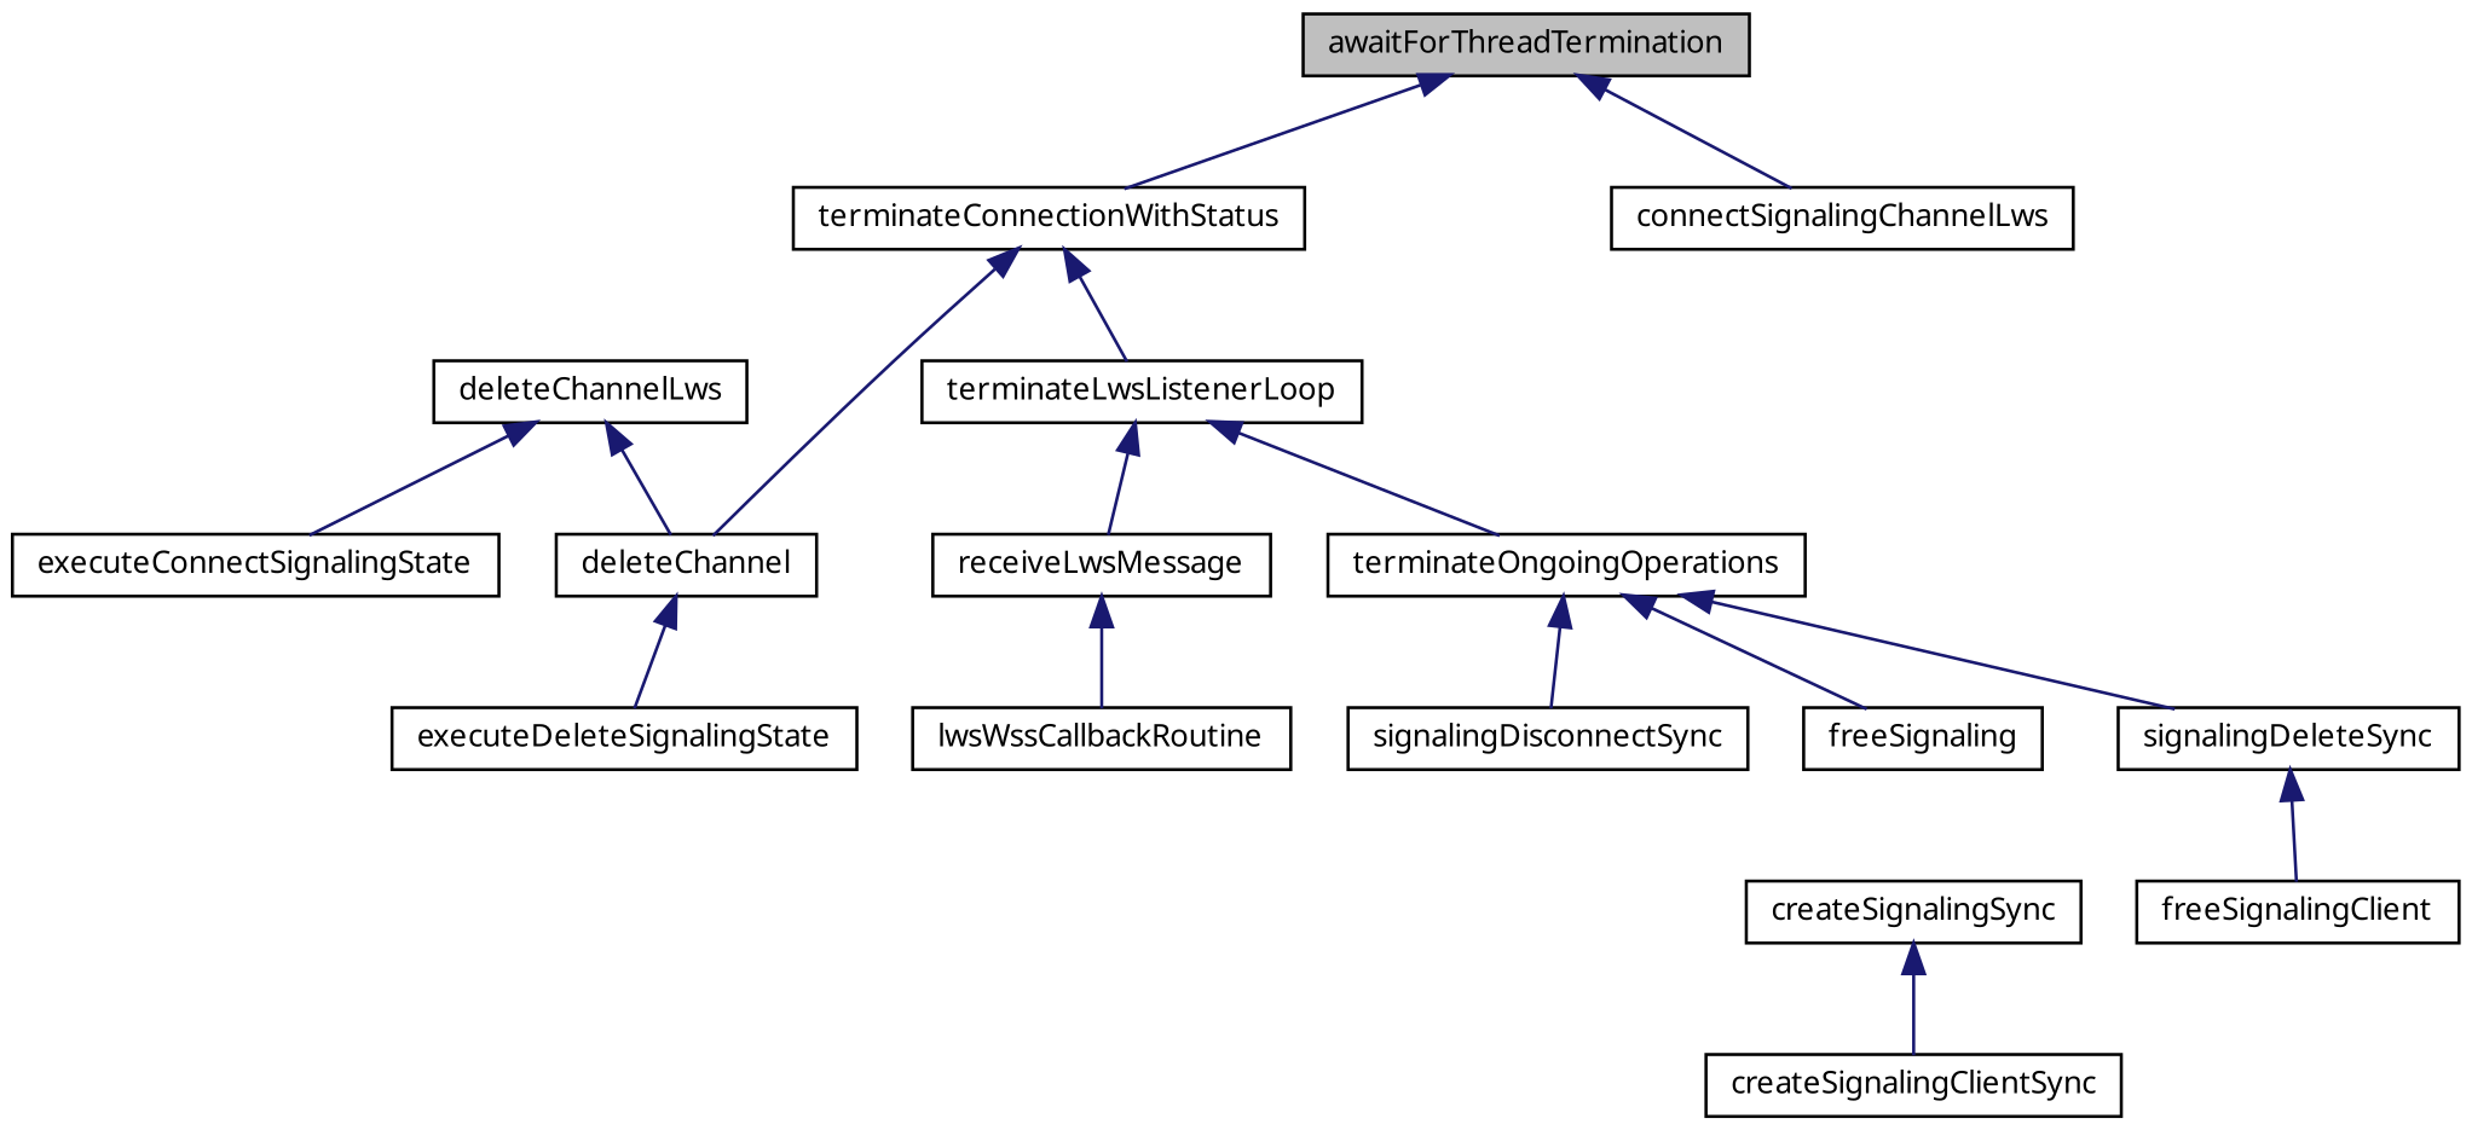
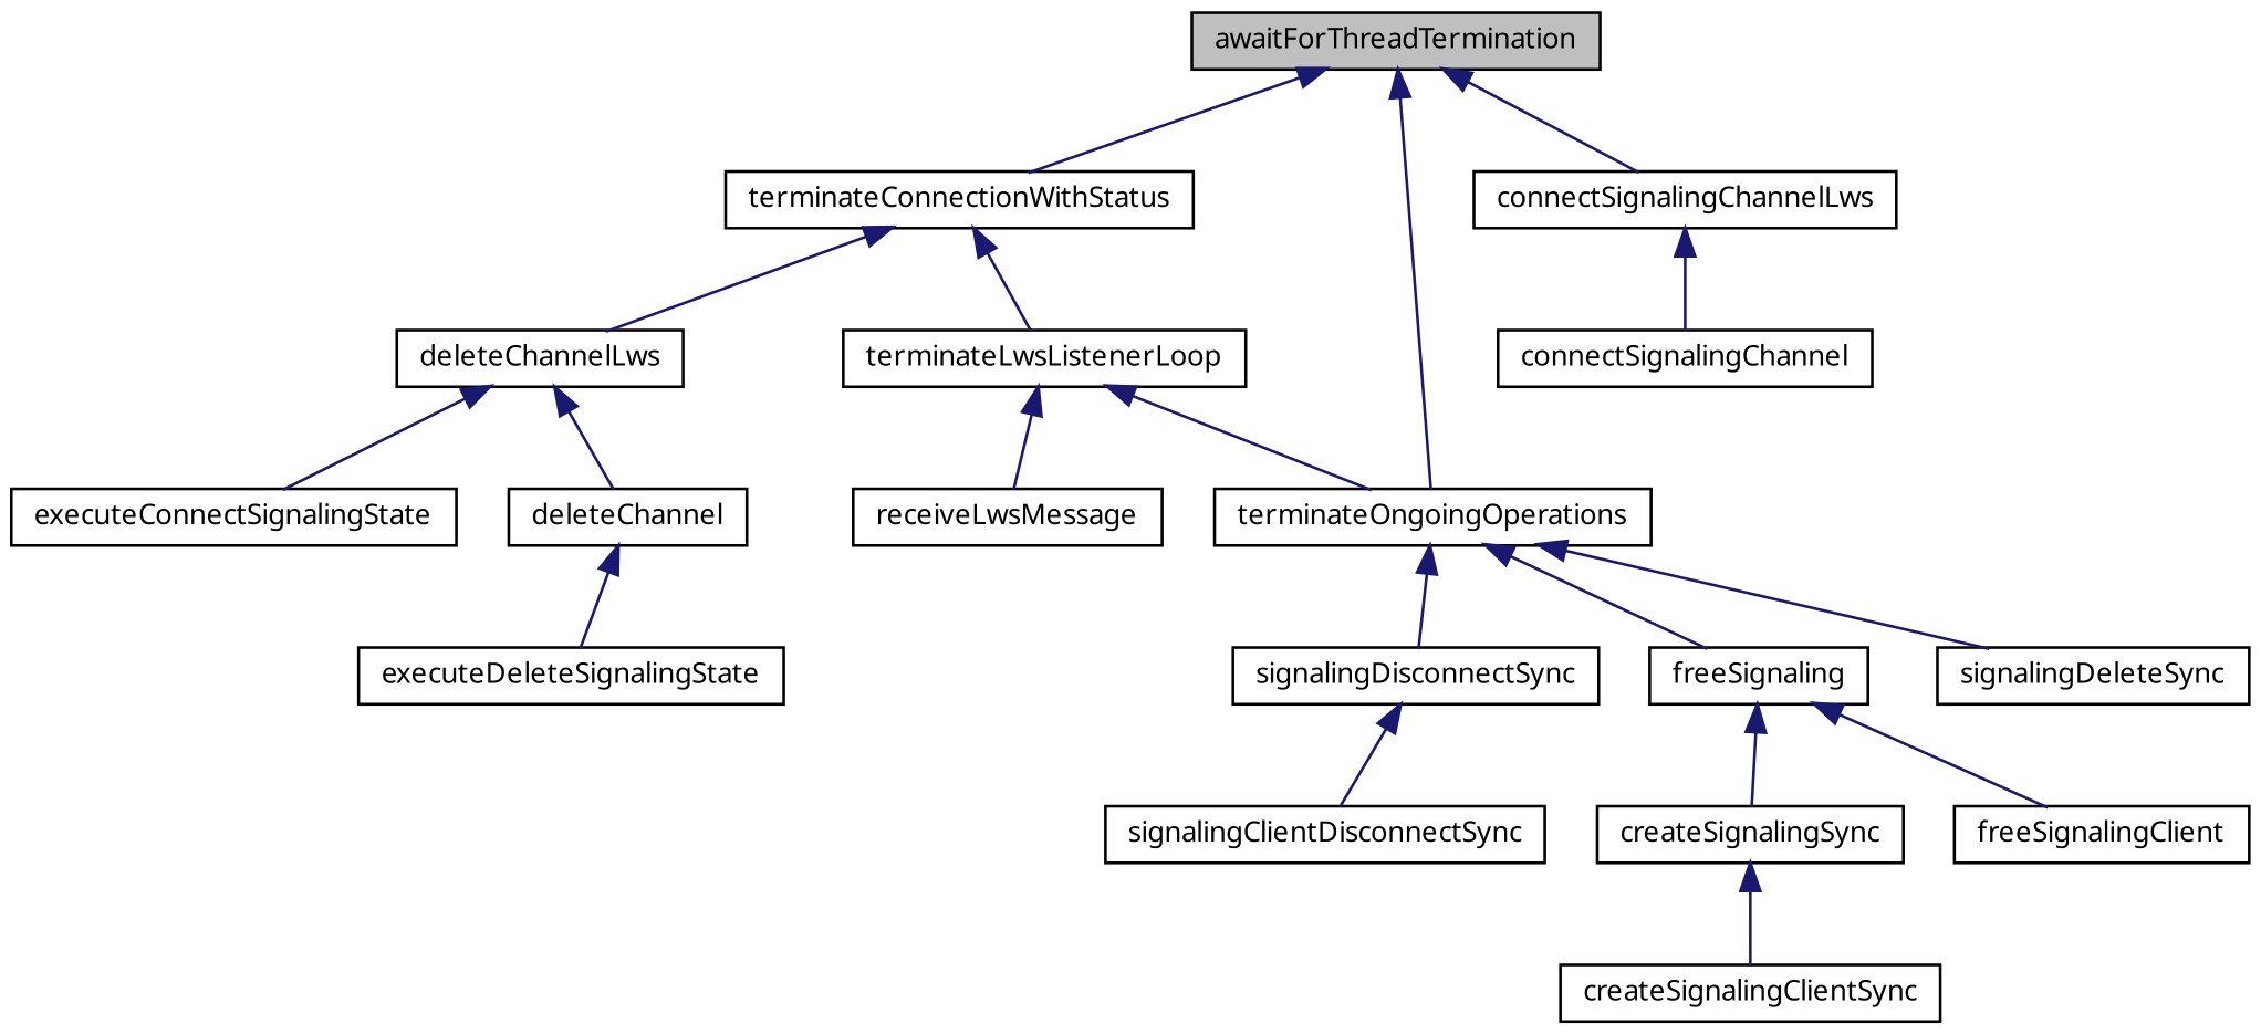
  digraph {
    fontname="Noto Sans"
    rankdir=TB
    node [color=black fillcolor=white fontname="Noto Sans" fontsize=10 shape=record style=filled]
    edge [color=midnightblue dir=back fontname="Noto Sans" fontsize=10 labelfontname=Helvetica labelfontsize=10 style=solid]
    n1 [fillcolor=grey75 fontcolor=black height=0.2 label=awaitForThreadTermination width=0.4]
    n2 [height=0.2 label=terminateConnectionWithStatus width=0.4]
    n3 [height=0.2 label=terminateOngoingOperations width=0.4]
    n4 [height=0.2 label=connectSignalingChannelLws width=0.4]
    n5 [height=0.2 label=deleteChannelLws width=0.4]
    n6 [height=0.2 label=terminateLwsListenerLoop width=0.4]
    n7 [height=0.2 label=freeSignaling width=0.4]
    n8 [height=0.2 label=signalingDeleteSync width=0.4]
    n9 [height=0.2 label=signalingDisconnectSync width=0.4]
+   n10 [height=0.2 label=connectSignalingChannel width=0.4]
    n11 [height=0.2 label=executeConnectSignalingState width=0.4]
    n12 [height=0.2 label=deleteChannel width=0.4]
    n13 [height=0.2 label=receiveLwsMessage width=0.4]
-   n14 [height=0.2 label=lwsWssCallbackRoutine width=0.4]
    n15 [height=0.2 label=executeDeleteSignalingState width=0.4]
    n16 [height=0.2 label=createSignalingSync width=0.4]
    n17 [height=0.2 label=createSignalingClientSync width=0.4]
    n18 [height=0.2 label=freeSignalingClient width=0.4]
+   n19 [height=0.2 label=signalingClientDisconnectSync width=0.4]
    n1 -> n2
+   n1 -> n3
    n1 -> n4
-   n2 -> n12
+   n2 -> n5
    n2 -> n6
    n3 -> n7
    n3 -> n8
    n3 -> n9
+   n4 -> n10
    n5 -> n11
    n5 -> n12
    n6 -> n3
    n6 -> n13
-   n8 -> n18
+   n7 -> n16
+   n7 -> n18
+   n9 -> n19
    n12 -> n15
-   n13 -> n14
    n16 -> n17
  }
